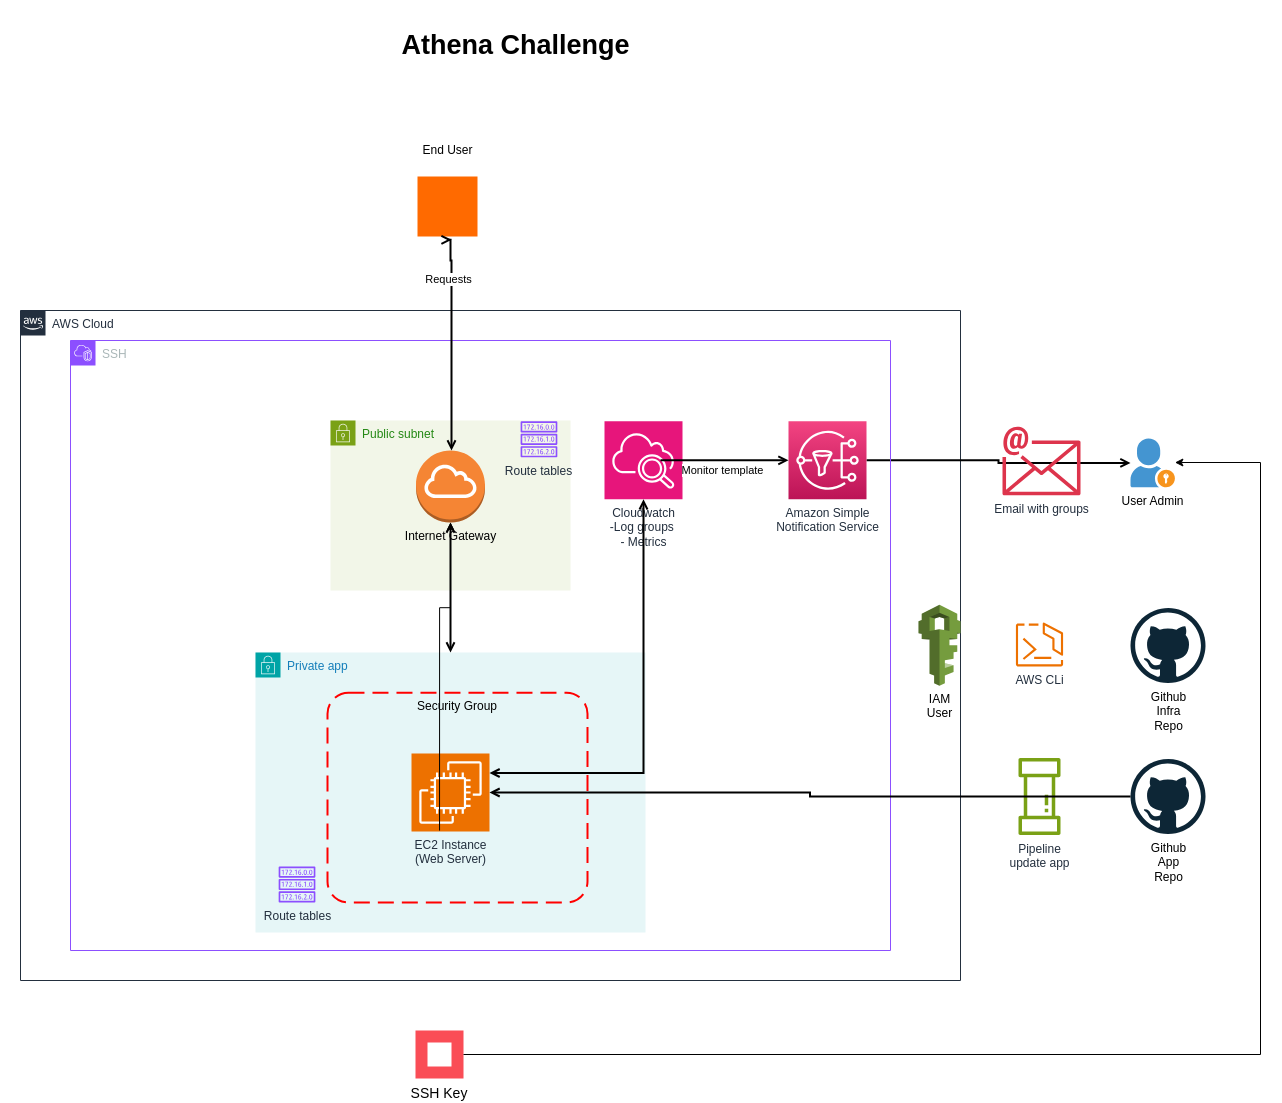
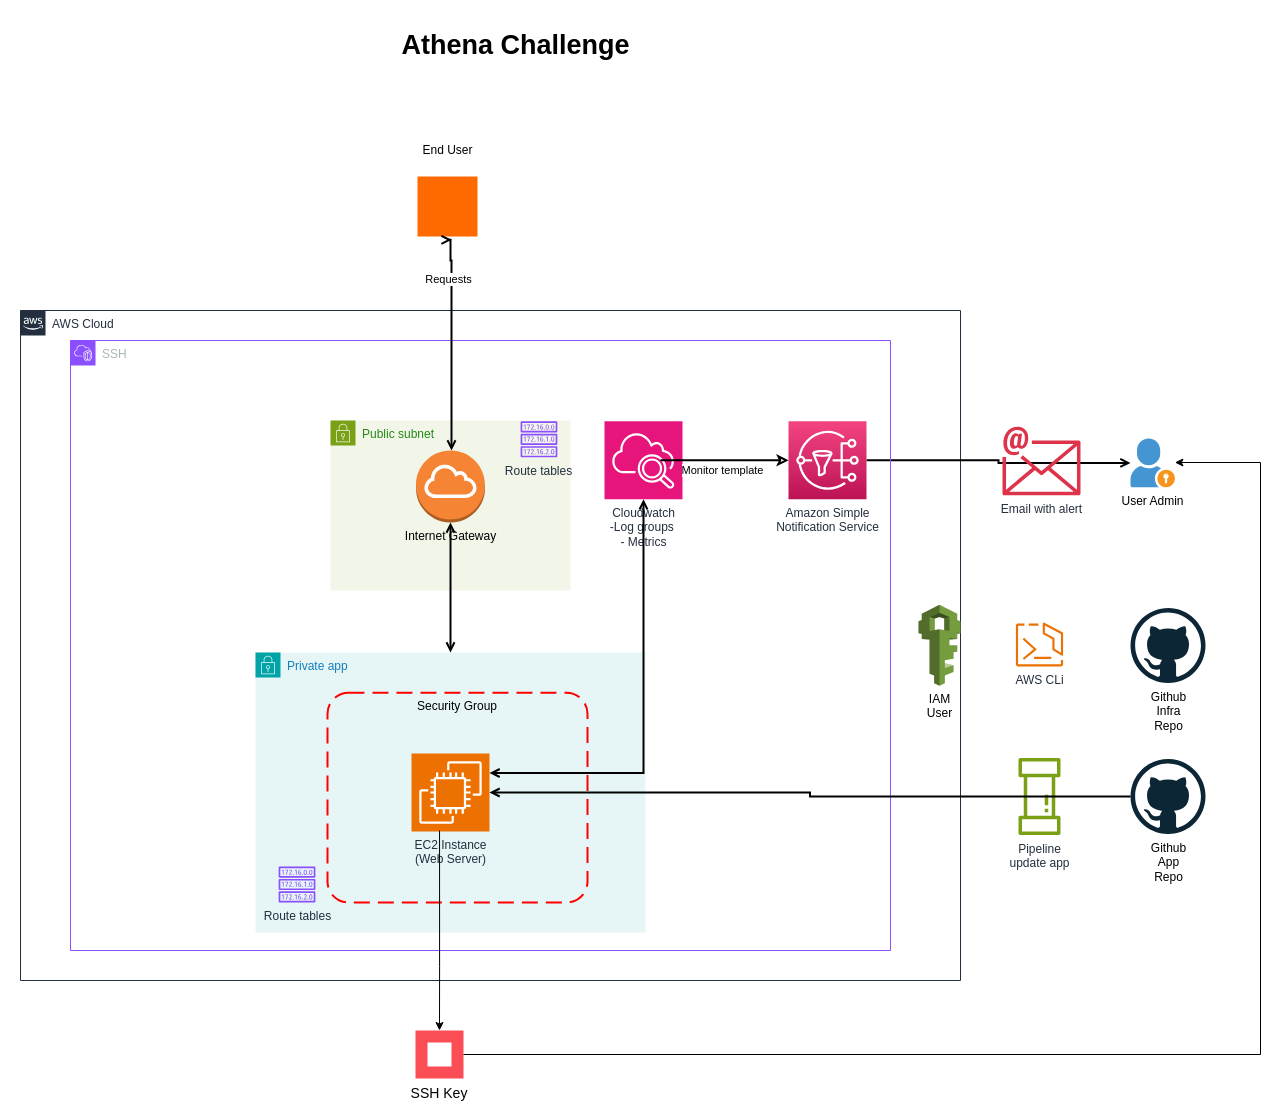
  <mxCell id="0" />
  <mxCell id="1" parent="0" />
  <mxCell id="2" value="Public subnet" style="points=[[0,0],[0.25,0],[0.5,0],[0.75,0],[1,0],[1,0.25],[1,0.5],[1,0.75],[1,1],[0.75,1],[0.5,1],[0.25,1],[0,1],[0,0.75],[0,0.5],[0,0.25]];outlineConnect=0;gradientColor=none;html=1;whiteSpace=wrap;fontSize=12;fontStyle=0;container=1;pointerEvents=0;collapsible=0;recursiveResize=0;shape=mxgraph.aws4.group;grIcon=mxgraph.aws4.group_security_group;grStroke=0;strokeColor=#7AA116;fillColor=#F2F6E8;verticalAlign=top;align=left;spacingLeft=30;fontColor=#248814;dashed=0;" vertex="1" parent="1"><mxGeometry x="330" y="420" width="240" height="170" as="geometry" /></mxCell>
  <mxCell id="3" value="AWS Cloud" style="points=[[0,0],[0.25,0],[0.5,0],[0.75,0],[1,0],[1,0.25],[1,0.5],[1,0.75],[1,1],[0.75,1],[0.5,1],[0.25,1],[0,1],[0,0.75],[0,0.5],[0,0.25]];outlineConnect=0;gradientColor=none;html=1;whiteSpace=wrap;fontSize=12;fontStyle=0;shape=mxgraph.aws4.group;grIcon=mxgraph.aws4.group_aws_cloud_alt;strokeColor=#232F3E;fillColor=none;verticalAlign=top;align=left;spacingLeft=30;fontColor=#232F3E;dashed=0;labelBackgroundColor=#ffffff;container=1;pointerEvents=0;collapsible=0;recursiveResize=0;" parent="1" vertex="1"><mxGeometry x="20" y="310" width="940" height="670" as="geometry" /></mxCell>
  <mxCell id="4" value="IAM &lt;br&gt;User" style="outlineConnect=0;dashed=0;verticalLabelPosition=bottom;verticalAlign=top;align=center;html=1;shape=mxgraph.aws3.iam;fillColor=#759C3E;gradientColor=none;" vertex="1" parent="3"><mxGeometry x="898" y="294.25" width="42" height="81" as="geometry" /></mxCell>
  <mxCell id="5" value="" style="edgeStyle=orthogonalEdgeStyle;rounded=0;orthogonalLoop=1;jettySize=auto;html=1;endArrow=open;endFill=0;strokeWidth=2;" parent="1" source="11" target="23" edge="1"><mxGeometry relative="1" as="geometry"><mxPoint x="693" y="579" as="targetPoint" /><Array as="points" /></mxGeometry></mxCell>
  <mxCell id="6" value="SSH" style="points=[[0,0],[0.25,0],[0.5,0],[0.75,0],[1,0],[1,0.25],[1,0.5],[1,0.75],[1,1],[0.75,1],[0.5,1],[0.25,1],[0,1],[0,0.75],[0,0.5],[0,0.25]];outlineConnect=0;gradientColor=none;html=1;whiteSpace=wrap;fontSize=12;fontStyle=0;container=1;pointerEvents=0;collapsible=0;recursiveResize=0;shape=mxgraph.aws4.group;grIcon=mxgraph.aws4.group_vpc2;strokeColor=#8C4FFF;fillColor=none;verticalAlign=top;align=left;spacingLeft=30;fontColor=#AAB7B8;dashed=0;" vertex="1" parent="1"><mxGeometry x="70" y="340" width="820" height="610" as="geometry" /></mxCell>
  <mxCell id="7" value="Private app" style="points=[[0,0],[0.25,0],[0.5,0],[0.75,0],[1,0],[1,0.25],[1,0.5],[1,0.75],[1,1],[0.75,1],[0.5,1],[0.25,1],[0,1],[0,0.75],[0,0.5],[0,0.25]];outlineConnect=0;gradientColor=none;html=1;whiteSpace=wrap;fontSize=12;fontStyle=0;container=1;pointerEvents=0;collapsible=0;recursiveResize=0;shape=mxgraph.aws4.group;grIcon=mxgraph.aws4.group_security_group;grStroke=0;strokeColor=#00A4A6;fillColor=#E6F6F7;verticalAlign=top;align=left;spacingLeft=30;fontColor=#147EBA;dashed=0;" vertex="1" parent="6"><mxGeometry x="185" y="312" width="390" height="280" as="geometry" /></mxCell>
  <mxCell id="8" value="EC2 Instance&lt;br&gt;(Web Server)" style="sketch=0;points=[[0,0,0],[0.25,0,0],[0.5,0,0],[0.75,0,0],[1,0,0],[0,1,0],[0.25,1,0],[0.5,1,0],[0.75,1,0],[1,1,0],[0,0.25,0],[0,0.5,0],[0,0.75,0],[1,0.25,0],[1,0.5,0],[1,0.75,0]];outlineConnect=0;fontColor=#232F3E;fillColor=#ED7100;strokeColor=#ffffff;dashed=0;verticalLabelPosition=bottom;verticalAlign=top;align=center;html=1;fontSize=12;fontStyle=0;aspect=fixed;shape=mxgraph.aws4.resourceIcon;resIcon=mxgraph.aws4.ec2;" vertex="1" parent="7"><mxGeometry x="156" y="101" width="78" height="78" as="geometry" /></mxCell>
  <mxCell id="9" value="Security Group" style="rounded=1;arcSize=10;dashed=1;strokeColor=#ff0000;fillColor=none;gradientColor=none;dashPattern=8 4;strokeWidth=2;verticalAlign=top;" vertex="1" parent="7"><mxGeometry x="72" y="40.25" width="260" height="209.75" as="geometry" /></mxCell>
  <mxCell id="10" value="Route tables" style="sketch=0;outlineConnect=0;fontColor=#232F3E;gradientColor=none;fillColor=#8C4FFF;strokeColor=none;dashed=0;verticalLabelPosition=bottom;verticalAlign=top;align=center;html=1;fontSize=12;fontStyle=0;aspect=fixed;pointerEvents=1;shape=mxgraph.aws4.route_table;" vertex="1" parent="7"><mxGeometry x="23.05" y="214" width="36.95" height="36" as="geometry" /></mxCell>
  <mxCell id="11" value="Amazon Simple&lt;br&gt;Notification Service&lt;br&gt;" style="outlineConnect=0;fontColor=#232F3E;gradientColor=#F34482;gradientDirection=north;fillColor=#BC1356;strokeColor=#ffffff;dashed=0;verticalLabelPosition=bottom;verticalAlign=top;align=center;html=1;fontSize=12;fontStyle=0;aspect=fixed;shape=mxgraph.aws4.resourceIcon;resIcon=mxgraph.aws4.sns;labelBackgroundColor=#ffffff;" parent="6" vertex="1"><mxGeometry x="718" y="80.8" width="78" height="78" as="geometry" /></mxCell>
  <mxCell id="12" value="Cloudwatch&lt;br&gt;-Log groups&amp;nbsp;&lt;br&gt;- Metrics" style="sketch=0;points=[[0,0,0],[0.25,0,0],[0.5,0,0],[0.75,0,0],[1,0,0],[0,1,0],[0.25,1,0],[0.5,1,0],[0.75,1,0],[1,1,0],[0,0.25,0],[0,0.5,0],[0,0.75,0],[1,0.25,0],[1,0.5,0],[1,0.75,0]];points=[[0,0,0],[0.25,0,0],[0.5,0,0],[0.75,0,0],[1,0,0],[0,1,0],[0.25,1,0],[0.5,1,0],[0.75,1,0],[1,1,0],[0,0.25,0],[0,0.5,0],[0,0.75,0],[1,0.25,0],[1,0.5,0],[1,0.75,0]];outlineConnect=0;fontColor=#232F3E;fillColor=#E7157B;strokeColor=#ffffff;dashed=0;verticalLabelPosition=bottom;verticalAlign=top;align=center;html=1;fontSize=12;fontStyle=0;aspect=fixed;shape=mxgraph.aws4.resourceIcon;resIcon=mxgraph.aws4.cloudwatch_2;" vertex="1" parent="6"><mxGeometry x="534" y="80.8" width="78" height="78" as="geometry" /></mxCell>
- <mxCell id="13" value="Monitor template" style="edgeStyle=orthogonalEdgeStyle;rounded=0;orthogonalLoop=1;jettySize=auto;html=1;endArrow=open;endFill=0;strokeWidth=2;exitX=1;exitY=0.5;exitDx=0;exitDy=0;exitPerimeter=0;" parent="6" source="12" target="11" edge="1"><mxGeometry x="0.121" y="-10" relative="1" as="geometry"><Array as="points"><mxPoint x="590" y="120" /><mxPoint x="590" y="120" /></Array><mxPoint as="offset" /><mxPoint x="800.0" y="70" as="sourcePoint" /><mxPoint x="400.0" y="70" as="targetPoint" /></mxGeometry></mxCell>
+ <mxCell id="13" value="Monitor template" style="edgeStyle=orthogonalEdgeStyle;rounded=0;orthogonalLoop=1;jettySize=auto;html=1;endArrow=classic;endFill=0;strokeWidth=2;exitX=1;exitY=0.5;exitDx=0;exitDy=0;exitPerimeter=0;" parent="6" source="12" target="11" edge="1"><mxGeometry x="0.121" y="-10" relative="1" as="geometry"><Array as="points"><mxPoint x="590" y="120" /><mxPoint x="590" y="120" /></Array><mxPoint as="offset" /><mxPoint x="800.0" y="70" as="sourcePoint" /><mxPoint x="400.0" y="70" as="targetPoint" /></mxGeometry></mxCell>
  <mxCell id="14" value="Internet Gateway" style="outlineConnect=0;dashed=0;verticalLabelPosition=bottom;verticalAlign=top;align=center;html=1;shape=mxgraph.aws3.internet_gateway;fillColor=#F58534;gradientColor=none;" vertex="1" parent="6"><mxGeometry x="345.5" y="110.0" width="69" height="72" as="geometry" /></mxCell>
  <mxCell id="15" style="edgeStyle=orthogonalEdgeStyle;rounded=0;orthogonalLoop=1;jettySize=auto;html=1;endArrow=open;endFill=0;strokeWidth=2;startArrow=open;startFill=0;exitX=0.5;exitY=0;exitDx=0;exitDy=0;entryX=0.5;entryY=1;entryDx=0;entryDy=0;entryPerimeter=0;" edge="1" parent="6" source="7" target="14"><mxGeometry relative="1" as="geometry"><Array as="points"><mxPoint x="380" y="290" /><mxPoint x="380" y="90" /></Array><mxPoint x="380" y="28" as="sourcePoint" /><mxPoint x="380" y="-118" as="targetPoint" /></mxGeometry></mxCell>
  <mxCell id="16" value="Route tables" style="sketch=0;outlineConnect=0;fontColor=#232F3E;gradientColor=none;fillColor=#8C4FFF;strokeColor=none;dashed=0;verticalLabelPosition=bottom;verticalAlign=top;align=center;html=1;fontSize=12;fontStyle=0;aspect=fixed;pointerEvents=1;shape=mxgraph.aws4.route_table;" vertex="1" parent="6"><mxGeometry x="450" y="80.8" width="36.95" height="36" as="geometry" /></mxCell>
  <mxCell id="17" style="edgeStyle=orthogonalEdgeStyle;rounded=0;orthogonalLoop=1;jettySize=auto;html=1;endArrow=open;endFill=0;strokeWidth=2;startArrow=open;startFill=0;exitX=1;exitY=0.25;exitDx=0;exitDy=0;entryX=0.5;entryY=1;entryDx=0;entryDy=0;entryPerimeter=0;exitPerimeter=0;" parent="6" source="8" target="12" edge="1"><mxGeometry relative="1" as="geometry"><Array as="points"><mxPoint x="573" y="433" /></Array><mxPoint x="538.0" y="418" as="sourcePoint" /><mxPoint x="590" y="450" as="targetPoint" /></mxGeometry></mxCell>
  <mxCell id="18" value="Github&lt;br&gt;App&lt;br&gt;Repo" style="dashed=0;outlineConnect=0;html=1;align=center;labelPosition=center;verticalLabelPosition=bottom;verticalAlign=top;shape=mxgraph.weblogos.github" vertex="1" parent="1"><mxGeometry x="1130" y="758.5" width="75" height="75" as="geometry" /></mxCell>
  <mxCell id="19" value="Pipeline&lt;br&gt;update app" style="sketch=0;outlineConnect=0;fontColor=#232F3E;gradientColor=none;fillColor=#7AA116;strokeColor=none;dashed=0;verticalLabelPosition=bottom;verticalAlign=top;align=center;html=1;fontSize=12;fontStyle=0;aspect=fixed;pointerEvents=1;shape=mxgraph.aws4.iot_analytics_pipeline;direction=south;" vertex="1" parent="1"><mxGeometry x="1018" y="757" width="42" height="78" as="geometry" /></mxCell>
  <mxCell id="20" value="Github&lt;br&gt;Infra &lt;br&gt;Repo" style="dashed=0;outlineConnect=0;html=1;align=center;labelPosition=center;verticalLabelPosition=bottom;verticalAlign=top;shape=mxgraph.weblogos.github" vertex="1" parent="1"><mxGeometry x="1130" y="607.5" width="75" height="75" as="geometry" /></mxCell>
  <mxCell id="21" value="AWS CLi" style="sketch=0;outlineConnect=0;fontColor=#232F3E;gradientColor=none;fillColor=#ED7100;strokeColor=none;dashed=0;verticalLabelPosition=bottom;verticalAlign=top;align=center;html=1;fontSize=12;fontStyle=0;aspect=fixed;pointerEvents=1;shape=mxgraph.aws4.ecs_copilot_cli;" vertex="1" parent="1"><mxGeometry x="1015" y="622" width="48" height="44" as="geometry" /></mxCell>
  <mxCell id="22" value="" style="points=[];aspect=fixed;html=1;align=center;shadow=0;dashed=0;fillColor=#FF6A00;strokeColor=none;shape=mxgraph.alibaba_cloud.user;" vertex="1" parent="1"><mxGeometry x="417" y="176" width="60" height="60" as="geometry" /></mxCell>
  <mxCell id="23" value="User Admin" style="shadow=0;dashed=0;html=1;strokeColor=none;fillColor=#4495D1;labelPosition=center;verticalLabelPosition=bottom;verticalAlign=top;align=center;outlineConnect=0;shape=mxgraph.veeam.portal_admin;" vertex="1" parent="1"><mxGeometry x="1130" y="438" width="44.4" height="48.8" as="geometry" /></mxCell>
  <mxCell id="24" value="End User" style="text;html=1;align=center;verticalAlign=middle;resizable=0;points=[];autosize=1;strokeColor=none;fillColor=none;" vertex="1" parent="1"><mxGeometry x="412" y="135" width="70" height="30" as="geometry" /></mxCell>
- <mxCell id="25" value="Email with groups" style="sketch=0;outlineConnect=0;fontColor=#232F3E;gradientColor=none;fillColor=#DD344C;strokeColor=none;dashed=0;verticalLabelPosition=bottom;verticalAlign=top;align=center;html=1;fontSize=12;fontStyle=0;aspect=fixed;shape=mxgraph.aws4.email;" vertex="1" parent="1"><mxGeometry x="1002" y="426" width="78" height="69" as="geometry" /></mxCell>
+ <mxCell id="25" value="Email with alert" style="sketch=0;outlineConnect=0;fontColor=#232F3E;gradientColor=none;fillColor=#DD344C;strokeColor=none;dashed=0;verticalLabelPosition=bottom;verticalAlign=top;align=center;html=1;fontSize=12;fontStyle=0;aspect=fixed;shape=mxgraph.aws4.email;" vertex="1" parent="1"><mxGeometry x="1002" y="426" width="78" height="69" as="geometry" /></mxCell>
  <mxCell id="26" value="" style="edgeStyle=orthogonalEdgeStyle;rounded=0;orthogonalLoop=1;jettySize=auto;html=1;endArrow=open;endFill=0;strokeWidth=2;entryX=1;entryY=0.5;entryDx=0;entryDy=0;entryPerimeter=0;" parent="1" source="18" target="8" edge="1"><mxGeometry relative="1" as="geometry"><Array as="points" /><mxPoint x="217.474" y="448" as="sourcePoint" /><mxPoint x="340" y="580" as="targetPoint" /></mxGeometry></mxCell>
  <mxCell id="27" style="edgeStyle=orthogonalEdgeStyle;rounded=0;orthogonalLoop=1;jettySize=auto;html=1;endArrow=open;endFill=0;strokeWidth=2;startArrow=open;startFill=0;exitX=0.5;exitY=0;exitDx=0;exitDy=0;entryX=0.569;entryY=1.055;entryDx=0;entryDy=0;entryPerimeter=0;exitPerimeter=0;" edge="1" parent="1" target="22"><mxGeometry relative="1" as="geometry"><Array as="points"><mxPoint x="451" y="260" /><mxPoint x="450" y="213" /></Array><mxPoint x="451" y="450" as="sourcePoint" /><mxPoint x="440.88" y="211.86" as="targetPoint" /></mxGeometry></mxCell>
  <mxCell id="28" value="Requests" style="edgeLabel;html=1;align=center;verticalAlign=middle;resizable=0;points=[];" vertex="1" connectable="0" parent="27"><mxGeometry x="0.614" y="-2" relative="1" as="geometry"><mxPoint x="-6" as="offset" /></mxGeometry></mxCell>
  <mxCell id="29" value="SSH Key" style="shape=rect;fillColor=#FA4D56;aspect=fixed;resizable=0;labelPosition=center;verticalLabelPosition=bottom;align=center;verticalAlign=top;strokeColor=none;fontSize=14;" vertex="1" parent="1"><mxGeometry x="415" y="1030" width="48" height="48" as="geometry" /></mxCell>
  <mxCell id="30" value="" style="fillColor=#ffffff;strokeColor=none;dashed=0;outlineConnect=0;html=1;labelPosition=center;verticalLabelPosition=bottom;verticalAlign=top;part=1;movable=0;resizable=0;rotatable=0;shape=mxgraph.ibm_cloud.password" vertex="1" parent="29"><mxGeometry width="24" height="24" relative="1" as="geometry"><mxPoint x="12" y="12" as="offset" /></mxGeometry></mxCell>
  <mxCell id="31" style="edgeStyle=orthogonalEdgeStyle;rounded=0;orthogonalLoop=1;jettySize=auto;html=1;exitX=1;exitY=0.5;exitDx=0;exitDy=0;" edge="1" parent="1" source="29" target="23"><mxGeometry relative="1" as="geometry"><Array as="points"><mxPoint x="1260" y="1054" /><mxPoint x="1260" y="462" /></Array></mxGeometry></mxCell>
- <mxCell id="32" style="edgeStyle=orthogonalEdgeStyle;rounded=0;orthogonalLoop=1;jettySize=auto;html=1;exitX=0.431;exitY=0.657;exitDx=0;exitDy=0;exitPerimeter=0;" edge="1" parent="1" source="9" target="14"><mxGeometry relative="1" as="geometry"><mxPoint x="508" y="1064" as="sourcePoint" /><mxPoint x="1162" y="497" as="targetPoint" /></mxGeometry></mxCell>
+ <mxCell id="32" style="edgeStyle=orthogonalEdgeStyle;rounded=0;orthogonalLoop=1;jettySize=auto;html=1;exitX=0.431;exitY=0.657;exitDx=0;exitDy=0;exitPerimeter=0;entryX=0.5;entryY=0;entryDx=0;entryDy=0;" edge="1" parent="1" source="9" target="29"><mxGeometry relative="1" as="geometry"><mxPoint x="508" y="1064" as="sourcePoint" /><mxPoint x="1162" y="497" as="targetPoint" /></mxGeometry></mxCell>
  <mxCell id="33" value="&lt;font style=&quot;font-size: 27px;&quot;&gt;&lt;b&gt;Athena Challenge&lt;/b&gt;&lt;/font&gt;" style="text;html=1;align=center;verticalAlign=middle;resizable=0;points=[];autosize=1;strokeColor=none;fillColor=none;" vertex="1" parent="1"><mxGeometry x="390" y="20" width="250" height="50" as="geometry" /></mxCell>
